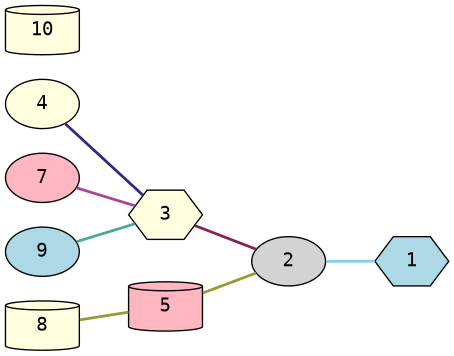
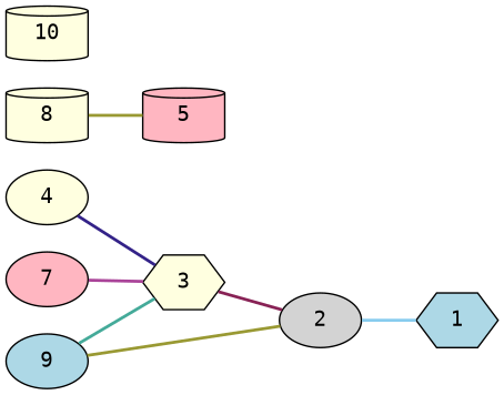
  graph {
    fontname="DejaVu Sans Mono"
    rankdir=LR
    node [fillcolor=lightyellow fontname="DejaVu Sans Mono" shape=ellipse style=filled]
    edge [color="#999933" fontname="DejaVu Sans Mono" style=bold]
    2 [fillcolor=lightgrey]
    1 [fillcolor=lightblue shape=hexagon]
    3 [shape=hexagon]
    4
    5 [fillcolor=lightpink shape=cylinder]
    7 [fillcolor=lightpink]
    8 [shape=cylinder]
    9 [fillcolor=lightblue]
    10 [shape=cylinder]
    2 -- 1 [color="#88CCEE"]
    3 -- 2 [color="#882255"]
    4 -- 3 [color="#332288"]
-   5 -- 2
+   9 -- 2
    7 -- 3 [color="#AA4499"]
    8 -- 5
    9 -- 3 [color="#44AA99"]
  }
